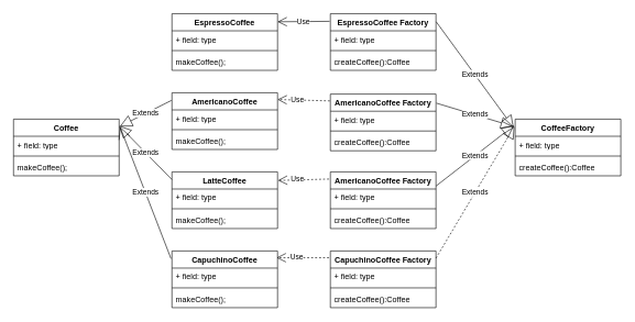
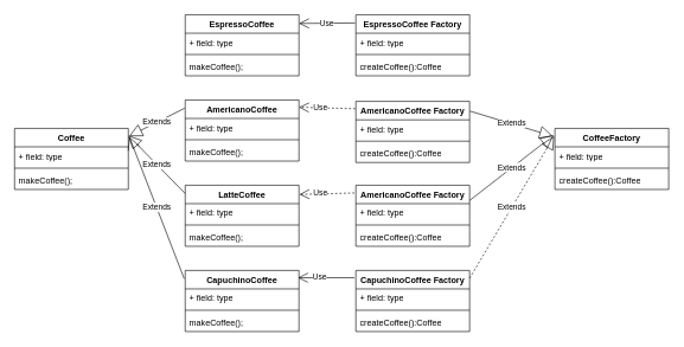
  <mxCell id="0" />
  <mxCell id="1" parent="0" />
  <mxCell id="2" value="CoffeeFactory" style="swimlane;fontStyle=1;align=center;verticalAlign=top;childLayout=stackLayout;horizontal=1;startSize=26;horizontalStack=0;resizeParent=1;resizeParentMax=0;resizeLast=0;collapsible=1;marginBottom=0;whiteSpace=wrap;html=1;" vertex="1" parent="1"><mxGeometry x="780" y="180" width="160" height="86" as="geometry" /></mxCell>
  <mxCell id="3" value="+ field: type" style="text;strokeColor=none;fillColor=none;align=left;verticalAlign=top;spacingLeft=4;spacingRight=4;overflow=hidden;rotatable=0;points=[[0,0.5],[1,0.5]];portConstraint=eastwest;whiteSpace=wrap;html=1;" vertex="1" parent="2"><mxGeometry y="26" width="160" height="26" as="geometry" /></mxCell>
  <mxCell id="4" value="" style="line;strokeWidth=1;fillColor=none;align=left;verticalAlign=middle;spacingTop=-1;spacingLeft=3;spacingRight=3;rotatable=0;labelPosition=right;points=[];portConstraint=eastwest;strokeColor=inherit;" vertex="1" parent="2"><mxGeometry y="52" width="160" height="8" as="geometry" /></mxCell>
  <mxCell id="5" value="createCoffee():Coffee" style="text;strokeColor=none;fillColor=none;align=left;verticalAlign=top;spacingLeft=4;spacingRight=4;overflow=hidden;rotatable=0;points=[[0,0.5],[1,0.5]];portConstraint=eastwest;whiteSpace=wrap;html=1;" vertex="1" parent="2"><mxGeometry y="60" width="160" height="26" as="geometry" /></mxCell>
  <mxCell id="6" value="EspressoCoffee" style="swimlane;fontStyle=1;align=center;verticalAlign=top;childLayout=stackLayout;horizontal=1;startSize=26;horizontalStack=0;resizeParent=1;resizeParentMax=0;resizeLast=0;collapsible=1;marginBottom=0;whiteSpace=wrap;html=1;" vertex="1" parent="1"><mxGeometry x="260" y="20" width="160" height="86" as="geometry" /></mxCell>
  <mxCell id="7" value="+ field: type" style="text;strokeColor=none;fillColor=none;align=left;verticalAlign=top;spacingLeft=4;spacingRight=4;overflow=hidden;rotatable=0;points=[[0,0.5],[1,0.5]];portConstraint=eastwest;whiteSpace=wrap;html=1;" vertex="1" parent="6"><mxGeometry y="26" width="160" height="26" as="geometry" /></mxCell>
  <mxCell id="8" value="" style="line;strokeWidth=1;fillColor=none;align=left;verticalAlign=middle;spacingTop=-1;spacingLeft=3;spacingRight=3;rotatable=0;labelPosition=right;points=[];portConstraint=eastwest;strokeColor=inherit;" vertex="1" parent="6"><mxGeometry y="52" width="160" height="8" as="geometry" /></mxCell>
  <mxCell id="9" value="makeCoffee();&lt;br&gt;" style="text;strokeColor=none;fillColor=none;align=left;verticalAlign=top;spacingLeft=4;spacingRight=4;overflow=hidden;rotatable=0;points=[[0,0.5],[1,0.5]];portConstraint=eastwest;whiteSpace=wrap;html=1;" vertex="1" parent="6"><mxGeometry y="60" width="160" height="26" as="geometry" /></mxCell>
  <mxCell id="10" value="AmericanoCoffee" style="swimlane;fontStyle=1;align=center;verticalAlign=top;childLayout=stackLayout;horizontal=1;startSize=26;horizontalStack=0;resizeParent=1;resizeParentMax=0;resizeLast=0;collapsible=1;marginBottom=0;whiteSpace=wrap;html=1;" vertex="1" parent="1"><mxGeometry x="260" y="140" width="160" height="86" as="geometry" /></mxCell>
  <mxCell id="11" value="+ field: type" style="text;strokeColor=none;fillColor=none;align=left;verticalAlign=top;spacingLeft=4;spacingRight=4;overflow=hidden;rotatable=0;points=[[0,0.5],[1,0.5]];portConstraint=eastwest;whiteSpace=wrap;html=1;" vertex="1" parent="10"><mxGeometry y="26" width="160" height="26" as="geometry" /></mxCell>
  <mxCell id="12" value="" style="line;strokeWidth=1;fillColor=none;align=left;verticalAlign=middle;spacingTop=-1;spacingLeft=3;spacingRight=3;rotatable=0;labelPosition=right;points=[];portConstraint=eastwest;strokeColor=inherit;" vertex="1" parent="10"><mxGeometry y="52" width="160" height="8" as="geometry" /></mxCell>
  <mxCell id="13" value="makeCoffee();" style="text;strokeColor=none;fillColor=none;align=left;verticalAlign=top;spacingLeft=4;spacingRight=4;overflow=hidden;rotatable=0;points=[[0,0.5],[1,0.5]];portConstraint=eastwest;whiteSpace=wrap;html=1;" vertex="1" parent="10"><mxGeometry y="60" width="160" height="26" as="geometry" /></mxCell>
  <mxCell id="14" value="LatteCoffee" style="swimlane;fontStyle=1;align=center;verticalAlign=top;childLayout=stackLayout;horizontal=1;startSize=26;horizontalStack=0;resizeParent=1;resizeParentMax=0;resizeLast=0;collapsible=1;marginBottom=0;whiteSpace=wrap;html=1;" vertex="1" parent="1"><mxGeometry x="260" y="260" width="160" height="86" as="geometry" /></mxCell>
  <mxCell id="15" value="+ field: type" style="text;strokeColor=none;fillColor=none;align=left;verticalAlign=top;spacingLeft=4;spacingRight=4;overflow=hidden;rotatable=0;points=[[0,0.5],[1,0.5]];portConstraint=eastwest;whiteSpace=wrap;html=1;" vertex="1" parent="14"><mxGeometry y="26" width="160" height="26" as="geometry" /></mxCell>
  <mxCell id="16" value="" style="line;strokeWidth=1;fillColor=none;align=left;verticalAlign=middle;spacingTop=-1;spacingLeft=3;spacingRight=3;rotatable=0;labelPosition=right;points=[];portConstraint=eastwest;strokeColor=inherit;" vertex="1" parent="14"><mxGeometry y="52" width="160" height="8" as="geometry" /></mxCell>
  <mxCell id="17" value="makeCoffee();" style="text;strokeColor=none;fillColor=none;align=left;verticalAlign=top;spacingLeft=4;spacingRight=4;overflow=hidden;rotatable=0;points=[[0,0.5],[1,0.5]];portConstraint=eastwest;whiteSpace=wrap;html=1;" vertex="1" parent="14"><mxGeometry y="60" width="160" height="26" as="geometry" /></mxCell>
  <mxCell id="18" value="CapuchinoCoffee" style="swimlane;fontStyle=1;align=center;verticalAlign=top;childLayout=stackLayout;horizontal=1;startSize=26;horizontalStack=0;resizeParent=1;resizeParentMax=0;resizeLast=0;collapsible=1;marginBottom=0;whiteSpace=wrap;html=1;" vertex="1" parent="1"><mxGeometry x="260" y="380" width="160" height="86" as="geometry" /></mxCell>
  <mxCell id="19" value="+ field: type" style="text;strokeColor=none;fillColor=none;align=left;verticalAlign=top;spacingLeft=4;spacingRight=4;overflow=hidden;rotatable=0;points=[[0,0.5],[1,0.5]];portConstraint=eastwest;whiteSpace=wrap;html=1;" vertex="1" parent="18"><mxGeometry y="26" width="160" height="26" as="geometry" /></mxCell>
  <mxCell id="20" value="" style="line;strokeWidth=1;fillColor=none;align=left;verticalAlign=middle;spacingTop=-1;spacingLeft=3;spacingRight=3;rotatable=0;labelPosition=right;points=[];portConstraint=eastwest;strokeColor=inherit;" vertex="1" parent="18"><mxGeometry y="52" width="160" height="8" as="geometry" /></mxCell>
  <mxCell id="21" value="makeCoffee();" style="text;strokeColor=none;fillColor=none;align=left;verticalAlign=top;spacingLeft=4;spacingRight=4;overflow=hidden;rotatable=0;points=[[0,0.5],[1,0.5]];portConstraint=eastwest;whiteSpace=wrap;html=1;" vertex="1" parent="18"><mxGeometry y="60" width="160" height="26" as="geometry" /></mxCell>
  <mxCell id="22" value="EspressoCoffee Factory" style="swimlane;fontStyle=1;align=center;verticalAlign=top;childLayout=stackLayout;horizontal=1;startSize=26;horizontalStack=0;resizeParent=1;resizeParentMax=0;resizeLast=0;collapsible=1;marginBottom=0;whiteSpace=wrap;html=1;" vertex="1" parent="1"><mxGeometry x="500" y="20" width="160" height="86" as="geometry" /></mxCell>
  <mxCell id="23" value="+ field: type" style="text;strokeColor=none;fillColor=none;align=left;verticalAlign=top;spacingLeft=4;spacingRight=4;overflow=hidden;rotatable=0;points=[[0,0.5],[1,0.5]];portConstraint=eastwest;whiteSpace=wrap;html=1;" vertex="1" parent="22"><mxGeometry y="26" width="160" height="26" as="geometry" /></mxCell>
  <mxCell id="24" value="" style="line;strokeWidth=1;fillColor=none;align=left;verticalAlign=middle;spacingTop=-1;spacingLeft=3;spacingRight=3;rotatable=0;labelPosition=right;points=[];portConstraint=eastwest;strokeColor=inherit;" vertex="1" parent="22"><mxGeometry y="52" width="160" height="8" as="geometry" /></mxCell>
  <mxCell id="25" value="createCoffee():Coffee" style="text;strokeColor=none;fillColor=none;align=left;verticalAlign=top;spacingLeft=4;spacingRight=4;overflow=hidden;rotatable=0;points=[[0,0.5],[1,0.5]];portConstraint=eastwest;whiteSpace=wrap;html=1;" vertex="1" parent="22"><mxGeometry y="60" width="160" height="26" as="geometry" /></mxCell>
  <mxCell id="26" value="CapuchinoCoffee Factory" style="swimlane;fontStyle=1;align=center;verticalAlign=top;childLayout=stackLayout;horizontal=1;startSize=26;horizontalStack=0;resizeParent=1;resizeParentMax=0;resizeLast=0;collapsible=1;marginBottom=0;whiteSpace=wrap;html=1;" vertex="1" parent="1"><mxGeometry x="500" y="380" width="160" height="86" as="geometry" /></mxCell>
  <mxCell id="27" value="+ field: type" style="text;strokeColor=none;fillColor=none;align=left;verticalAlign=top;spacingLeft=4;spacingRight=4;overflow=hidden;rotatable=0;points=[[0,0.5],[1,0.5]];portConstraint=eastwest;whiteSpace=wrap;html=1;" vertex="1" parent="26"><mxGeometry y="26" width="160" height="26" as="geometry" /></mxCell>
  <mxCell id="28" value="" style="line;strokeWidth=1;fillColor=none;align=left;verticalAlign=middle;spacingTop=-1;spacingLeft=3;spacingRight=3;rotatable=0;labelPosition=right;points=[];portConstraint=eastwest;strokeColor=inherit;" vertex="1" parent="26"><mxGeometry y="52" width="160" height="8" as="geometry" /></mxCell>
  <mxCell id="29" value="&lt;meta charset=&quot;utf-8&quot;&gt;&lt;span style=&quot;color: rgb(0, 0, 0); font-family: Helvetica; font-size: 12px; font-style: normal; font-variant-ligatures: normal; font-variant-caps: normal; font-weight: 400; letter-spacing: normal; orphans: 2; text-align: left; text-indent: 0px; text-transform: none; widows: 2; word-spacing: 0px; -webkit-text-stroke-width: 0px; background-color: rgb(251, 251, 251); text-decoration-thickness: initial; text-decoration-style: initial; text-decoration-color: initial; float: none; display: inline !important;&quot;&gt;createCoffee():Coffee&lt;/span&gt;" style="text;strokeColor=none;fillColor=none;align=left;verticalAlign=top;spacingLeft=4;spacingRight=4;overflow=hidden;rotatable=0;points=[[0,0.5],[1,0.5]];portConstraint=eastwest;whiteSpace=wrap;html=1;" vertex="1" parent="26"><mxGeometry y="60" width="160" height="26" as="geometry" /></mxCell>
  <mxCell id="30" value="Use" style="endArrow=open;endSize=12;dashed=0;html=1;rounded=0;entryX=1;entryY=0.143;entryDx=0;entryDy=0;exitX=-0.007;exitY=0.135;exitDx=0;exitDy=0;exitPerimeter=0;entryPerimeter=0;" edge="1" parent="1" source="22" target="6"><mxGeometry x="0.002" width="160" relative="1" as="geometry"><mxPoint x="760" y="-90" as="sourcePoint" /><mxPoint x="940" y="-10" as="targetPoint" /><mxPoint as="offset" /></mxGeometry></mxCell>
- <mxCell id="31" value="Extends" style="endArrow=block;endSize=16;endFill=0;html=1;rounded=0;exitX=1.002;exitY=0.143;exitDx=0;exitDy=0;exitPerimeter=0;entryX=-0.015;entryY=0.151;entryDx=0;entryDy=0;entryPerimeter=0;" edge="1" parent="1" source="22" target="2"><mxGeometry width="160" relative="1" as="geometry"><mxPoint x="989" y="121" as="sourcePoint" /><mxPoint x="660" y="180" as="targetPoint" /></mxGeometry></mxCell>
  <mxCell id="32" value="AmericanoCoffee&amp;nbsp;Factory" style="swimlane;fontStyle=1;align=center;verticalAlign=top;childLayout=stackLayout;horizontal=1;startSize=26;horizontalStack=0;resizeParent=1;resizeParentMax=0;resizeLast=0;collapsible=1;marginBottom=0;whiteSpace=wrap;html=1;" vertex="1" parent="1"><mxGeometry x="500" y="142" width="160" height="86" as="geometry" /></mxCell>
  <mxCell id="33" value="+ field: type" style="text;strokeColor=none;fillColor=none;align=left;verticalAlign=top;spacingLeft=4;spacingRight=4;overflow=hidden;rotatable=0;points=[[0,0.5],[1,0.5]];portConstraint=eastwest;whiteSpace=wrap;html=1;" vertex="1" parent="32"><mxGeometry y="26" width="160" height="26" as="geometry" /></mxCell>
  <mxCell id="34" value="" style="line;strokeWidth=1;fillColor=none;align=left;verticalAlign=middle;spacingTop=-1;spacingLeft=3;spacingRight=3;rotatable=0;labelPosition=right;points=[];portConstraint=eastwest;strokeColor=inherit;" vertex="1" parent="32"><mxGeometry y="52" width="160" height="8" as="geometry" /></mxCell>
  <mxCell id="35" value="createCoffee():Coffee" style="text;strokeColor=none;fillColor=none;align=left;verticalAlign=top;spacingLeft=4;spacingRight=4;overflow=hidden;rotatable=0;points=[[0,0.5],[1,0.5]];portConstraint=eastwest;whiteSpace=wrap;html=1;" vertex="1" parent="32"><mxGeometry y="60" width="160" height="26" as="geometry" /></mxCell>
  <mxCell id="36" value="AmericanoCoffee&amp;nbsp;Factory" style="swimlane;fontStyle=1;align=center;verticalAlign=top;childLayout=stackLayout;horizontal=1;startSize=26;horizontalStack=0;resizeParent=1;resizeParentMax=0;resizeLast=0;collapsible=1;marginBottom=0;whiteSpace=wrap;html=1;" vertex="1" parent="1"><mxGeometry x="500" y="260" width="160" height="86" as="geometry" /></mxCell>
  <mxCell id="37" value="+ field: type" style="text;strokeColor=none;fillColor=none;align=left;verticalAlign=top;spacingLeft=4;spacingRight=4;overflow=hidden;rotatable=0;points=[[0,0.5],[1,0.5]];portConstraint=eastwest;whiteSpace=wrap;html=1;" vertex="1" parent="36"><mxGeometry y="26" width="160" height="26" as="geometry" /></mxCell>
  <mxCell id="38" value="" style="line;strokeWidth=1;fillColor=none;align=left;verticalAlign=middle;spacingTop=-1;spacingLeft=3;spacingRight=3;rotatable=0;labelPosition=right;points=[];portConstraint=eastwest;strokeColor=inherit;" vertex="1" parent="36"><mxGeometry y="52" width="160" height="8" as="geometry" /></mxCell>
  <mxCell id="39" value="createCoffee():Coffee" style="text;strokeColor=none;fillColor=none;align=left;verticalAlign=top;spacingLeft=4;spacingRight=4;overflow=hidden;rotatable=0;points=[[0,0.5],[1,0.5]];portConstraint=eastwest;whiteSpace=wrap;html=1;" vertex="1" parent="36"><mxGeometry y="60" width="160" height="26" as="geometry" /></mxCell>
  <mxCell id="40" value="Extends" style="endArrow=block;endSize=16;endFill=0;html=1;rounded=0;exitX=1.004;exitY=0.16;exitDx=0;exitDy=0;exitPerimeter=0;entryX=-0.02;entryY=0.127;entryDx=0;entryDy=0;entryPerimeter=0;" edge="1" parent="1" source="32" target="2"><mxGeometry width="160" relative="1" as="geometry"><mxPoint x="670" y="42" as="sourcePoint" /><mxPoint x="718" y="163" as="targetPoint" /></mxGeometry></mxCell>
  <mxCell id="41" value="Extends" style="endArrow=block;endSize=16;endFill=0;html=1;rounded=0;exitX=1;exitY=0.25;exitDx=0;exitDy=0;entryX=-0.011;entryY=0.111;entryDx=0;entryDy=0;entryPerimeter=0;" edge="1" parent="1" source="36" target="2"><mxGeometry width="160" relative="1" as="geometry"><mxPoint x="671" y="166" as="sourcePoint" /><mxPoint x="717" y="161" as="targetPoint" /></mxGeometry></mxCell>
  <mxCell id="42" value="Extends" style="endArrow=block;endSize=16;endFill=0;html=1;rounded=0;exitX=1;exitY=0.127;exitDx=0;exitDy=0;entryX=-0.007;entryY=0.127;entryDx=0;entryDy=0;entryPerimeter=0;exitPerimeter=0;dashed=1;" edge="1" parent="1" source="26" target="2"><mxGeometry width="160" relative="1" as="geometry"><mxPoint x="670" y="292" as="sourcePoint" /><mxPoint x="718" y="160" as="targetPoint" /></mxGeometry></mxCell>
  <mxCell id="43" value="Use" style="endArrow=open;endSize=12;dashed=1;html=1;rounded=0;entryX=1;entryY=0.119;entryDx=0;entryDy=0;exitX=-0.005;exitY=0.12;exitDx=0;exitDy=0;exitPerimeter=0;entryPerimeter=0;" edge="1" parent="1" source="32" target="10"><mxGeometry x="0.243" y="-1" width="160" relative="1" as="geometry"><mxPoint x="509" y="42" as="sourcePoint" /><mxPoint x="430" y="42" as="targetPoint" /><mxPoint as="offset" /></mxGeometry></mxCell>
  <mxCell id="44" value="Use" style="endArrow=open;endSize=12;dashed=1;html=1;rounded=0;entryX=1.004;entryY=0.151;entryDx=0;entryDy=0;exitX=-0.013;exitY=0.127;exitDx=0;exitDy=0;exitPerimeter=0;entryPerimeter=0;" edge="1" parent="1" source="36" target="14"><mxGeometry x="0.243" y="-1" width="160" relative="1" as="geometry"><mxPoint x="509" y="162" as="sourcePoint" /><mxPoint x="430" y="160" as="targetPoint" /><mxPoint as="offset" /></mxGeometry></mxCell>
- <mxCell id="45" value="Use" style="endArrow=open;endSize=12;dashed=1;html=1;rounded=0;entryX=0.991;entryY=0.119;entryDx=0;entryDy=0;exitX=-0.013;exitY=0.119;exitDx=0;exitDy=0;exitPerimeter=0;entryPerimeter=0;" edge="1" parent="1" source="26" target="18"><mxGeometry x="0.243" y="-1" width="160" relative="1" as="geometry"><mxPoint x="508" y="281" as="sourcePoint" /><mxPoint x="431" y="283" as="targetPoint" /><mxPoint as="offset" /></mxGeometry></mxCell>
+ <mxCell id="45" value="Use" style="endArrow=open;endSize=12;dashed=0;html=1;rounded=0;entryX=0.991;entryY=0.119;entryDx=0;entryDy=0;exitX=-0.013;exitY=0.119;exitDx=0;exitDy=0;exitPerimeter=0;entryPerimeter=0;" edge="1" parent="1" source="26" target="18"><mxGeometry x="0.243" y="-1" width="160" relative="1" as="geometry"><mxPoint x="508" y="281" as="sourcePoint" /><mxPoint x="431" y="283" as="targetPoint" /><mxPoint as="offset" /></mxGeometry></mxCell>
  <mxCell id="46" value="Coffee" style="swimlane;fontStyle=1;align=center;verticalAlign=top;childLayout=stackLayout;horizontal=1;startSize=26;horizontalStack=0;resizeParent=1;resizeParentMax=0;resizeLast=0;collapsible=1;marginBottom=0;whiteSpace=wrap;html=1;" vertex="1" parent="1"><mxGeometry x="20" y="180" width="160" height="86" as="geometry" /></mxCell>
  <mxCell id="47" value="+ field: type" style="text;strokeColor=none;fillColor=none;align=left;verticalAlign=top;spacingLeft=4;spacingRight=4;overflow=hidden;rotatable=0;points=[[0,0.5],[1,0.5]];portConstraint=eastwest;whiteSpace=wrap;html=1;" vertex="1" parent="46"><mxGeometry y="26" width="160" height="26" as="geometry" /></mxCell>
  <mxCell id="48" value="" style="line;strokeWidth=1;fillColor=none;align=left;verticalAlign=middle;spacingTop=-1;spacingLeft=3;spacingRight=3;rotatable=0;labelPosition=right;points=[];portConstraint=eastwest;strokeColor=inherit;" vertex="1" parent="46"><mxGeometry y="52" width="160" height="8" as="geometry" /></mxCell>
  <mxCell id="49" value="makeCoffee();" style="text;strokeColor=none;fillColor=none;align=left;verticalAlign=top;spacingLeft=4;spacingRight=4;overflow=hidden;rotatable=0;points=[[0,0.5],[1,0.5]];portConstraint=eastwest;whiteSpace=wrap;html=1;" vertex="1" parent="46"><mxGeometry y="60" width="160" height="26" as="geometry" /></mxCell>
  <mxCell id="50" value="Extends" style="endArrow=block;endSize=16;endFill=0;html=1;rounded=0;exitX=-0.005;exitY=0.135;exitDx=0;exitDy=0;exitPerimeter=0;entryX=1.008;entryY=0.127;entryDx=0;entryDy=0;entryPerimeter=0;" edge="1" parent="1" source="10" target="46"><mxGeometry x="0.003" width="160" relative="1" as="geometry"><mxPoint x="270" y="41" as="sourcePoint" /><mxPoint x="190" y="202" as="targetPoint" /><mxPoint as="offset" /></mxGeometry></mxCell>
  <mxCell id="51" value="Extends" style="endArrow=block;endSize=16;endFill=0;html=1;rounded=0;exitX=-0.001;exitY=0.135;exitDx=0;exitDy=0;exitPerimeter=0;" edge="1" parent="1" source="14"><mxGeometry x="0.003" width="160" relative="1" as="geometry"><mxPoint x="269" y="162" as="sourcePoint" /><mxPoint x="180" y="190" as="targetPoint" /><mxPoint as="offset" /></mxGeometry></mxCell>
  <mxCell id="52" value="Extends" style="endArrow=open;endSize=16;endFill=0;html=1;rounded=0;exitX=-0.009;exitY=0.135;exitDx=0;exitDy=0;exitPerimeter=0;entryX=1.008;entryY=0.135;entryDx=0;entryDy=0;entryPerimeter=0;" edge="1" parent="1" source="18" target="46"><mxGeometry x="0.003" width="160" relative="1" as="geometry"><mxPoint x="270" y="282" as="sourcePoint" /><mxPoint x="190" y="200" as="targetPoint" /><mxPoint as="offset" /></mxGeometry></mxCell>
